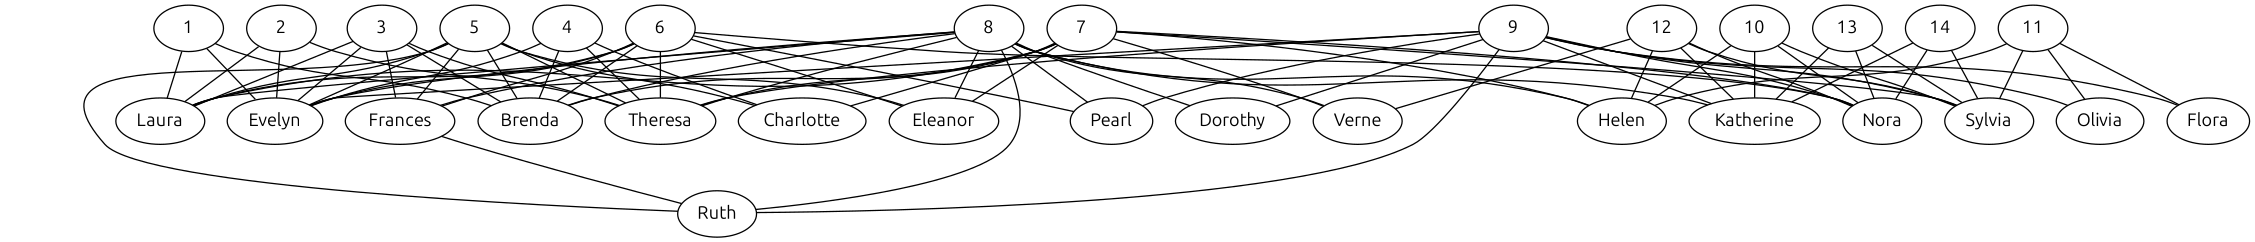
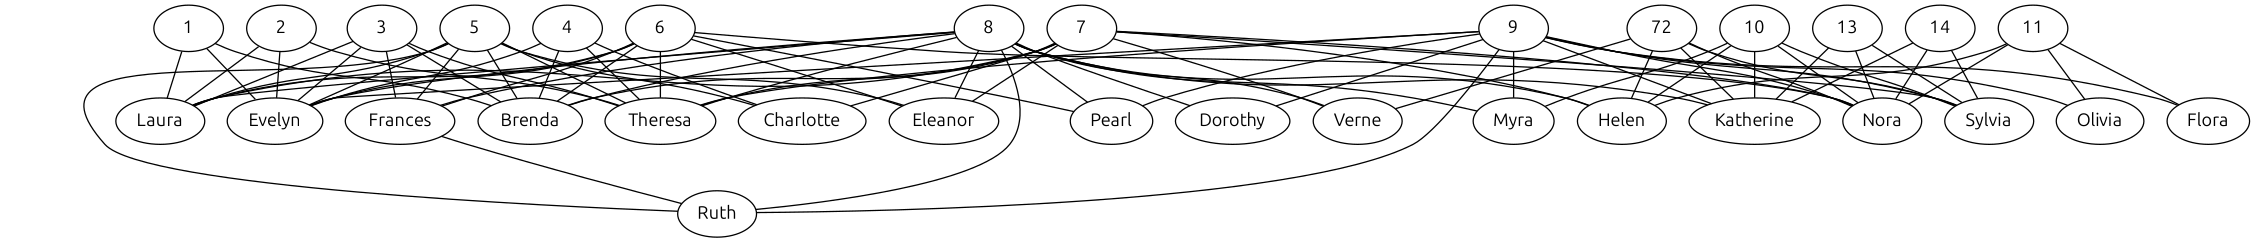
  graph {
    fontname=Ubuntu
    node [fontname=Ubuntu type=0]
    edge [fontname=Ubuntu]
    Frances
    Ruth
    1 [type=1]
    Evelyn
    Laura
    Brenda
    2 [type=1]
    Theresa
    3 [type=1]
    4 [type=1]
    Charlotte
    5 [type=1]
    Eleanor
    6 [type=1]
    Pearl
    Nora
    8 [type=1]
    Verne
+   Myra
    Katherine
    Helen
    Dorothy
    9 [type=1]
    Sylvia
    Olivia
    Flora
    7 [type=1]
-   12 [type=1]
+   12 [type=1 label=72]
    10 [type=1]
    13 [type=1]
    14 [type=1]
    11 [type=1]
    Frances -- Ruth
    1 -- Evelyn
    1 -- Laura
    1 -- Brenda
    2 -- Evelyn
    2 -- Laura
    2 -- Theresa
    3 -- Frances
    3 -- Evelyn
    3 -- Laura
    3 -- Brenda
    3 -- Theresa
    4 -- Evelyn
    4 -- Brenda
    4 -- Theresa
    4 -- Charlotte
    5 -- Frances
    5 -- Ruth
    5 -- Evelyn
    5 -- Laura
    5 -- Brenda
    5 -- Theresa
    5 -- Charlotte
    5 -- Eleanor
    6 -- Frances
    6 -- Evelyn
    6 -- Laura
    6 -- Brenda
    6 -- Theresa
    6 -- Eleanor
    6 -- Pearl
    6 -- Nora
    8 -- Frances
    8 -- Ruth
    8 -- Evelyn
    8 -- Laura
    8 -- Brenda
    8 -- Theresa
    8 -- Eleanor
    8 -- Pearl
    8 -- Verne
+   8 -- Myra
    8 -- Katherine
    8 -- Helen
    8 -- Dorothy
    9 -- Ruth
    9 -- Evelyn
    9 -- Theresa
    9 -- Pearl
    9 -- Nora
+   9 -- Myra
    9 -- Katherine
    9 -- Dorothy
    9 -- Sylvia
    9 -- Olivia
    9 -- Flora
    7 -- Laura
    7 -- Brenda
    7 -- Theresa
    7 -- Charlotte
    7 -- Eleanor
    7 -- Nora
    7 -- Verne
    7 -- Helen
    7 -- Sylvia
    12 -- Nora
    12 -- Verne
    12 -- Katherine
    12 -- Helen
    12 -- Sylvia
    10 -- Nora
+   10 -- Myra
    10 -- Katherine
    10 -- Helen
    10 -- Sylvia
    13 -- Nora
    13 -- Katherine
    13 -- Sylvia
    14 -- Nora
    14 -- Katherine
    14 -- Sylvia
-   11 -- Sylvia
+   11 -- Nora
    11 -- Helen
    11 -- Olivia
    11 -- Flora
  }
